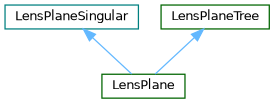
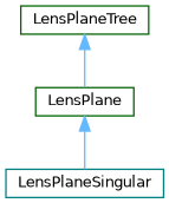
  digraph {
    rankdir=TB
    node [color=darkgreen fillcolor=white fontname=Helvetica fontsize=10 shape=box style=filled]
    edge [color=steelblue1 dir=back fontname=Helvetica fontsize=10 labelfontname=Helvetica labelfontsize=10 style=solid]
    n1 [height=0.2 label=LensPlane width=0.4]
    n2 [color=teal height=0.2 label=LensPlaneSingular width=0.4]
    n3 [height=0.2 label=LensPlaneTree width=0.4]
-   n2 -> n1
+   n1 -> n2
    n3 -> n1
  }
